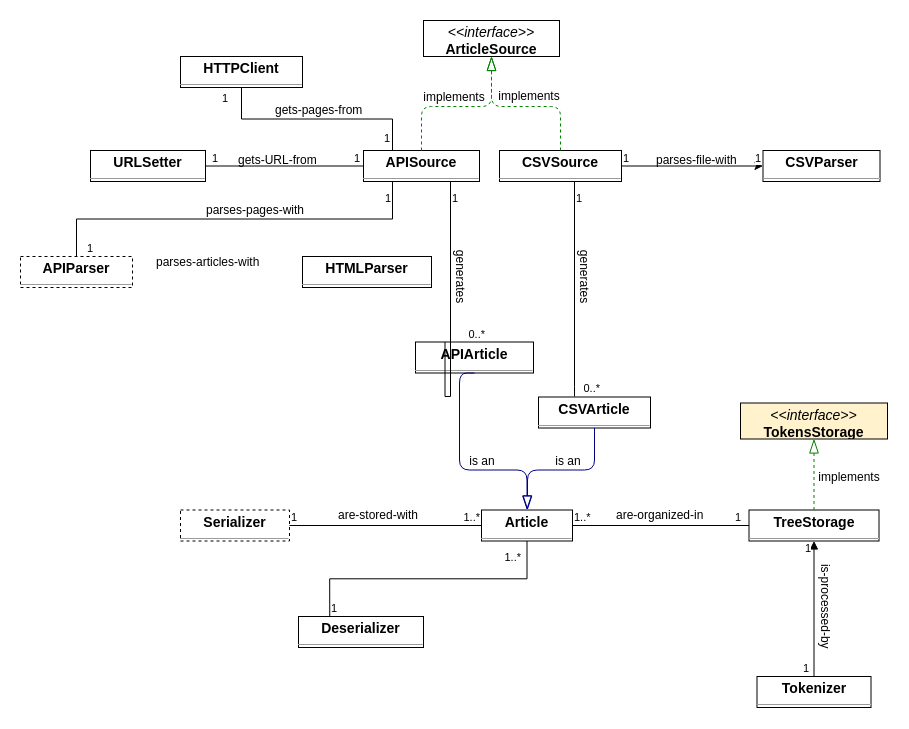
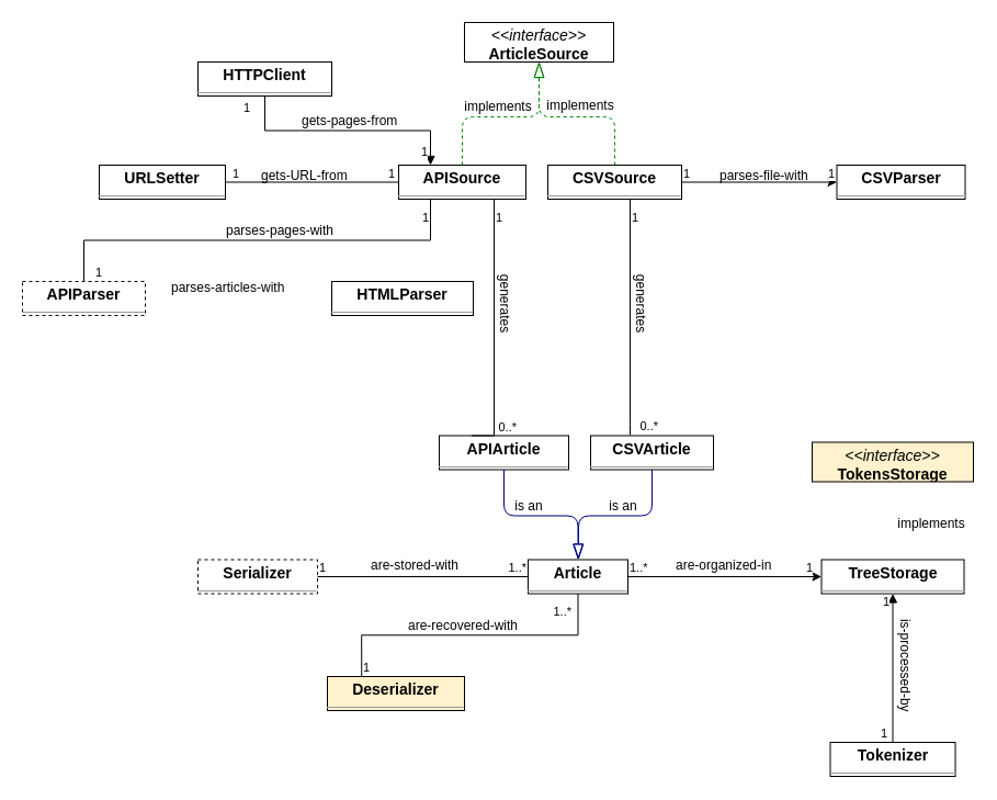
  <mxCell id="0" />
  <mxCell id="1" parent="0" />
  <mxCell id="2" value="&lt;p style=&quot;margin:0px;margin-top:4px;text-align:center;&quot;&gt;&lt;b&gt;CSVArticle&lt;/b&gt;&lt;/p&gt;&lt;hr size=&quot;1&quot;&gt;" style="verticalAlign=top;align=left;overflow=fill;fontSize=14;fontFamily=Helvetica;html=1;rounded=0;shadow=0;comic=0;labelBackgroundColor=none;strokeWidth=1;" parent="1" vertex="1"><mxGeometry x="538" y="396.5" width="112" height="31" as="geometry" /></mxCell>
  <mxCell id="3" value="&lt;p style=&quot;margin:0px;margin-top:4px;text-align:center;&quot;&gt;&lt;b&gt;APIParser&lt;/b&gt;&lt;/p&gt;&lt;hr size=&quot;1&quot;/&gt;" style="verticalAlign=top;align=left;overflow=fill;fontSize=14;fontFamily=Helvetica;html=1;rounded=0;shadow=0;comic=0;labelBackgroundColor=none;strokeWidth=1;dashed=1;" parent="1" vertex="1"><mxGeometry x="20" y="256" width="112" height="31" as="geometry" /></mxCell>
  <mxCell id="4" value="&lt;p style=&quot;margin:0px;margin-top:4px;text-align:center;&quot;&gt;&lt;b&gt;APISource&lt;/b&gt;&lt;/p&gt;&lt;hr size=&quot;1&quot;/&gt;" style="verticalAlign=top;align=left;overflow=fill;fontSize=14;fontFamily=Helvetica;html=1;rounded=0;shadow=0;comic=0;labelBackgroundColor=none;strokeWidth=1;" parent="1" vertex="1"><mxGeometry x="363" y="150" width="116" height="31" as="geometry" /></mxCell>
  <mxCell id="5" value="&lt;p style=&quot;margin:0px;margin-top:4px;text-align:center;&quot;&gt;&lt;b&gt;Article&lt;/b&gt;&lt;/p&gt;&lt;hr size=&quot;1&quot;/&gt;" style="verticalAlign=top;align=left;overflow=fill;fontSize=14;fontFamily=Helvetica;html=1;rounded=0;shadow=0;comic=0;labelBackgroundColor=none;strokeWidth=1;" parent="1" vertex="1"><mxGeometry x="481" y="509.5" width="91" height="31" as="geometry" /></mxCell>
  <mxCell id="6" value="&lt;p style=&quot;margin:0px;margin-top:4px;text-align:center;&quot;&gt;&lt;i&gt;&amp;lt;&amp;lt;interface&amp;gt;&amp;gt;&lt;/i&gt;&lt;br/&gt;&lt;b&gt;ArticleSource&lt;/b&gt;&lt;/p&gt;&lt;hr size=&quot;1&quot;/&gt;" style="verticalAlign=top;align=left;overflow=fill;fontSize=14;fontFamily=Helvetica;html=1;rounded=0;shadow=0;comic=0;labelBackgroundColor=none;strokeWidth=1;" parent="1" vertex="1"><mxGeometry x="423" y="20" width="136" height="36" as="geometry" /></mxCell>
- <mxCell id="7" value="&lt;p style=&quot;margin:0px;margin-top:4px;text-align:center;&quot;&gt;&lt;b&gt;APIArticle&lt;/b&gt;&lt;/p&gt;&lt;hr size=&quot;1&quot;&gt;" style="verticalAlign=top;align=left;overflow=fill;fontSize=14;fontFamily=Helvetica;html=1;rounded=0;shadow=0;comic=0;labelBackgroundColor=none;strokeWidth=1;" parent="1" vertex="1"><mxGeometry x="415" y="341.5" width="118" height="31" as="geometry" /></mxCell>
+ <mxCell id="7" value="&lt;p style=&quot;margin:0px;margin-top:4px;text-align:center;&quot;&gt;&lt;b&gt;APIArticle&lt;/b&gt;&lt;/p&gt;&lt;hr size=&quot;1&quot;&gt;" style="verticalAlign=top;align=left;overflow=fill;fontSize=14;fontFamily=Helvetica;html=1;rounded=0;shadow=0;comic=0;labelBackgroundColor=none;strokeWidth=1;" parent="1" vertex="1"><mxGeometry x="400" y="396.5" width="118" height="31" as="geometry" /></mxCell>
  <mxCell id="8" value="&lt;p style=&quot;margin:0px;margin-top:4px;text-align:center;&quot;&gt;&lt;b&gt;CSVParser&lt;/b&gt;&lt;/p&gt;&lt;hr size=&quot;1&quot;/&gt;" style="verticalAlign=top;align=left;overflow=fill;fontSize=14;fontFamily=Helvetica;html=1;rounded=0;shadow=0;comic=0;labelBackgroundColor=none;strokeWidth=1;" parent="1" vertex="1"><mxGeometry x="762.5" y="150" width="117" height="31" as="geometry" /></mxCell>
  <mxCell id="9" value="&lt;p style=&quot;margin:0px;margin-top:4px;text-align:center;&quot;&gt;&lt;b&gt;CSVSource&lt;/b&gt;&lt;/p&gt;&lt;hr size=&quot;1&quot;/&gt;" style="verticalAlign=top;align=left;overflow=fill;fontSize=14;fontFamily=Helvetica;html=1;rounded=0;shadow=0;comic=0;labelBackgroundColor=none;strokeWidth=1;" parent="1" vertex="1"><mxGeometry x="499" y="150" width="122" height="31" as="geometry" /></mxCell>
- <mxCell id="10" value="&lt;p style=&quot;margin:0px;margin-top:4px;text-align:center;&quot;&gt;&lt;b&gt;Deserializer&lt;/b&gt;&lt;/p&gt;&lt;hr size=&quot;1&quot;/&gt;" style="verticalAlign=top;align=left;overflow=fill;fontSize=14;fontFamily=Helvetica;html=1;rounded=0;shadow=0;comic=0;labelBackgroundColor=none;strokeWidth=1;" parent="1" vertex="1"><mxGeometry x="298" y="616" width="125" height="31" as="geometry" /></mxCell>
+ <mxCell id="10" value="&lt;p style=&quot;margin:0px;margin-top:4px;text-align:center;&quot;&gt;&lt;b&gt;Deserializer&lt;/b&gt;&lt;/p&gt;&lt;hr size=&quot;1&quot;/&gt;" style="verticalAlign=top;align=left;overflow=fill;fontSize=14;fontFamily=Helvetica;html=1;rounded=0;shadow=0;comic=0;labelBackgroundColor=none;strokeWidth=1;fillColor=#fff2cc;" parent="1" vertex="1"><mxGeometry x="298" y="616" width="125" height="31" as="geometry" /></mxCell>
  <mxCell id="11" value="&lt;p style=&quot;margin:0px;margin-top:4px;text-align:center;&quot;&gt;&lt;b&gt;HTMLParser&lt;/b&gt;&lt;/p&gt;&lt;hr size=&quot;1&quot;/&gt;" style="verticalAlign=top;align=left;overflow=fill;fontSize=14;fontFamily=Helvetica;html=1;rounded=0;shadow=0;comic=0;labelBackgroundColor=none;strokeWidth=1;" parent="1" vertex="1"><mxGeometry x="302" y="256" width="129" height="31" as="geometry" /></mxCell>
  <mxCell id="12" value="&lt;p style=&quot;margin:0px;margin-top:4px;text-align:center;&quot;&gt;&lt;b&gt;HTTPClient&lt;/b&gt;&lt;/p&gt;&lt;hr size=&quot;1&quot;/&gt;" style="verticalAlign=top;align=left;overflow=fill;fontSize=14;fontFamily=Helvetica;html=1;rounded=0;shadow=0;comic=0;labelBackgroundColor=none;strokeWidth=1;" parent="1" vertex="1"><mxGeometry x="180" y="56" width="122" height="31" as="geometry" /></mxCell>
  <mxCell id="13" value="&lt;p style=&quot;margin:0px;margin-top:4px;text-align:center;&quot;&gt;&lt;b&gt;Serializer&lt;/b&gt;&lt;/p&gt;&lt;hr size=&quot;1&quot;/&gt;" style="verticalAlign=top;align=left;overflow=fill;fontSize=14;fontFamily=Helvetica;html=1;rounded=0;shadow=0;comic=0;labelBackgroundColor=none;strokeWidth=1;dashed=1;" parent="1" vertex="1"><mxGeometry x="180" y="509.5" width="109" height="31" as="geometry" /></mxCell>
  <mxCell id="14" value="&lt;p style=&quot;margin:0px;margin-top:4px;text-align:center;&quot;&gt;&lt;b&gt;Tokenizer&lt;/b&gt;&lt;/p&gt;&lt;hr size=&quot;1&quot;/&gt;" style="verticalAlign=top;align=left;overflow=fill;fontSize=14;fontFamily=Helvetica;html=1;rounded=0;shadow=0;comic=0;labelBackgroundColor=none;strokeWidth=1;" parent="1" vertex="1"><mxGeometry x="756.5" y="676" width="114" height="31" as="geometry" /></mxCell>
  <mxCell id="15" value="&lt;p style=&quot;margin:0px;margin-top:4px;text-align:center;&quot;&gt;&lt;i&gt;&amp;lt;&amp;lt;interface&amp;gt;&amp;gt;&lt;/i&gt;&lt;br/&gt;&lt;b&gt;TokensStorage&lt;/b&gt;&lt;/p&gt;&lt;hr size=&quot;1&quot;/&gt;" style="verticalAlign=top;align=left;overflow=fill;fontSize=14;fontFamily=Helvetica;html=1;rounded=0;shadow=0;comic=0;labelBackgroundColor=none;strokeWidth=1;fillColor=#fff2cc;" parent="1" vertex="1"><mxGeometry x="740" y="402.5" width="147" height="36" as="geometry" /></mxCell>
  <mxCell id="16" value="&lt;p style=&quot;margin:0px;margin-top:4px;text-align:center;&quot;&gt;&lt;b&gt;TreeStorage&lt;/b&gt;&lt;/p&gt;&lt;hr size=&quot;1&quot;/&gt;" style="verticalAlign=top;align=left;overflow=fill;fontSize=14;fontFamily=Helvetica;html=1;rounded=0;shadow=0;comic=0;labelBackgroundColor=none;strokeWidth=1;" parent="1" vertex="1"><mxGeometry x="748.5" y="509.5" width="130" height="31" as="geometry" /></mxCell>
  <mxCell id="17" value="&lt;p style=&quot;margin:0px;margin-top:4px;text-align:center;&quot;&gt;&lt;b&gt;URLSetter&lt;/b&gt;&lt;/p&gt;&lt;hr size=&quot;1&quot;/&gt;" style="verticalAlign=top;align=left;overflow=fill;fontSize=14;fontFamily=Helvetica;html=1;rounded=0;shadow=0;comic=0;labelBackgroundColor=none;strokeWidth=1;" parent="1" vertex="1"><mxGeometry x="90" y="150" width="115" height="31" as="geometry" /></mxCell>
  <mxCell id="18" value="" style="html=1;rounded=1;edgeStyle=orthogonalEdgeStyle;dashed=0;startArrow=none;endArrow=blockThin;endSize=12;strokeColor=#000082;exitX=0.5;exitY=1;exitDx=0;exitDy=0;endFill=0;" parent="1" source="2" edge="1"><mxGeometry width="50" height="50" relative="1" as="geometry"><Array as="points"><mxPoint x="594" y="469.5" /><mxPoint x="527" y="469.5" /></Array><mxPoint x="527" y="509.5" as="targetPoint" /></mxGeometry></mxCell>
  <mxCell id="19" value="" style="html=1;rounded=1;edgeStyle=orthogonalEdgeStyle;dashed=1;startArrow=none;endArrow=blockThin;endSize=12;strokeColor=#008200;exitX=0.500;exitY=0.002;exitDx=0;exitDy=0;endFill=0;" parent="1" source="4" edge="1"><mxGeometry width="50" height="50" relative="1" as="geometry"><Array as="points"><mxPoint x="421" y="106" /><mxPoint x="491" y="106" /><mxPoint x="491" y="76" /></Array><mxPoint x="491" y="56" as="targetPoint" /></mxGeometry></mxCell>
  <mxCell id="20" value="" style="html=1;rounded=1;edgeStyle=orthogonalEdgeStyle;dashed=0;startArrow=none;endArrow=blockThin;endSize=12;strokeColor=#000082;exitX=0.5;exitY=1;exitDx=0;exitDy=0;entryX=0.5;entryY=0;entryDx=0;entryDy=0;endFill=0;" parent="1" source="7" target="5" edge="1"><mxGeometry width="50" height="50" relative="1" as="geometry"><Array as="points"><mxPoint x="459" y="469.5" /><mxPoint x="527" y="469.5" /></Array></mxGeometry></mxCell>
  <mxCell id="21" value="" style="html=1;rounded=1;edgeStyle=orthogonalEdgeStyle;dashed=1;startArrow=none;endArrow=blockThin;endSize=12;strokeColor=#008200;exitX=0.500;exitY=0.002;exitDx=0;exitDy=0;endFill=0;" parent="1" source="9" edge="1"><mxGeometry width="50" height="50" relative="1" as="geometry"><Array as="points"><mxPoint x="560" y="106" /><mxPoint x="491" y="106" /><mxPoint x="491" y="86" /></Array><mxPoint x="491" y="56" as="targetPoint" /></mxGeometry></mxCell>
- <mxCell id="22" value="" style="html=1;rounded=1;edgeStyle=orthogonalEdgeStyle;dashed=1;startArrow=none;endArrow=blockThin;endSize=12;strokeColor=#008200;exitX=0.500;exitY=0.002;exitDx=0;exitDy=0;entryX=0.500;entryY=1.002;entryDx=0;entryDy=0;endFill=0;" parent="1" source="16" target="15" edge="1"><mxGeometry width="50" height="50" relative="1" as="geometry"><Array as="points" /></mxGeometry></mxCell>
  <mxCell id="23" value="is an" style="text;html=1;strokeColor=none;fillColor=none;align=center;verticalAlign=middle;whiteSpace=wrap;rounded=0;" parent="1" vertex="1"><mxGeometry x="467" y="450.5" width="30" height="20" as="geometry" /></mxCell>
  <mxCell id="24" value="is an" style="text;html=1;strokeColor=none;fillColor=none;align=center;verticalAlign=middle;whiteSpace=wrap;rounded=0;" parent="1" vertex="1"><mxGeometry x="553" y="450.5" width="30" height="20" as="geometry" /></mxCell>
  <mxCell id="25" value="implements" style="text;html=1;strokeColor=none;fillColor=none;align=center;verticalAlign=middle;whiteSpace=wrap;rounded=0;" parent="1" vertex="1"><mxGeometry x="424" y="87" width="60" height="20" as="geometry" /></mxCell>
  <mxCell id="26" value="implements" style="text;html=1;strokeColor=none;fillColor=none;align=center;verticalAlign=middle;whiteSpace=wrap;rounded=0;" parent="1" vertex="1"><mxGeometry x="499" width="60" height="20" as="geometry" y="86" /></mxCell>
  <mxCell id="27" value="implements" style="text;html=1;strokeColor=none;fillColor=none;align=center;verticalAlign=middle;whiteSpace=wrap;rounded=0;" parent="1" vertex="1"><mxGeometry x="818.5" y="466.5" width="60" height="20" as="geometry" /></mxCell>
- <mxCell id="28" value="" style="endArrow=none;html=1;edgeStyle=orthogonalEdgeStyle;rounded=0;exitX=0.5;exitY=1;exitDx=0;exitDy=0;entryX=0.25;entryY=0;entryDx=0;entryDy=0;" parent="1" source="12" target="4" edge="1"><mxGeometry relative="1" as="geometry"><mxPoint x="250" y="186" as="sourcePoint" /><mxPoint x="410" y="186" as="targetPoint" /></mxGeometry></mxCell>
+ <mxCell id="28" value="" style="endArrow=block;html=1;edgeStyle=orthogonalEdgeStyle;rounded=0;exitX=0.5;exitY=1;exitDx=0;exitDy=0;entryX=0.25;entryY=0;entryDx=0;entryDy=0;" parent="1" source="12" target="4" edge="1"><mxGeometry relative="1" as="geometry"><mxPoint x="250" y="186" as="sourcePoint" /><mxPoint x="410" y="186" as="targetPoint" /></mxGeometry></mxCell>
  <mxCell id="29" value="1" style="edgeLabel;resizable=0;html=1;align=left;verticalAlign=bottom;" parent="28" connectable="0" vertex="1"><mxGeometry x="-1" relative="1" as="geometry"><mxPoint x="-21" y="19" as="offset" /></mxGeometry></mxCell>
  <mxCell id="30" value="1" style="edgeLabel;resizable=0;html=1;align=right;verticalAlign=bottom;" parent="28" connectable="0" vertex="1"><mxGeometry x="1" relative="1" as="geometry"><mxPoint x="-2" y="-4" as="offset" /></mxGeometry></mxCell>
  <mxCell id="31" value="gets-pages-from" style="text;strokeColor=none;fillColor=none;align=left;verticalAlign=top;spacingLeft=4;spacingRight=4;overflow=hidden;rotatable=0;points=[[0,0.5],[1,0.5]];portConstraint=eastwest;whiteSpace=wrap;html=1;" parent="1" vertex="1"><mxGeometry x="269" y="96" width="111" height="26" as="geometry" /></mxCell>
  <mxCell id="32" value="" style="endArrow=none;html=1;edgeStyle=orthogonalEdgeStyle;rounded=0;entryX=0;entryY=0.5;entryDx=0;entryDy=0;exitX=1;exitY=0.5;exitDx=0;exitDy=0;" parent="1" source="17" target="4" edge="1"><mxGeometry relative="1" as="geometry"><mxPoint x="220" y="166" as="sourcePoint" /><mxPoint x="360" y="165" as="targetPoint" /></mxGeometry></mxCell>
  <mxCell id="33" value="1" style="edgeLabel;resizable=0;html=1;align=left;verticalAlign=bottom;" parent="32" connectable="0" vertex="1"><mxGeometry x="-1" relative="1" as="geometry"><mxPoint x="5" as="offset" /></mxGeometry></mxCell>
  <mxCell id="34" value="1" style="edgeLabel;resizable=0;html=1;align=right;verticalAlign=bottom;" parent="32" connectable="0" vertex="1"><mxGeometry x="1" relative="1" as="geometry"><mxPoint x="-3" as="offset" /></mxGeometry></mxCell>
  <mxCell id="35" value="gets-URL-from" style="text;strokeColor=none;fillColor=none;align=left;verticalAlign=top;spacingLeft=4;spacingRight=4;overflow=hidden;rotatable=0;points=[[0,0.5],[1,0.5]];portConstraint=eastwest;whiteSpace=wrap;html=1;" parent="1" vertex="1"><mxGeometry x="232" y="146" width="100" height="26" as="geometry" /></mxCell>
  <mxCell id="36" value="" style="endArrow=none;html=1;edgeStyle=orthogonalEdgeStyle;rounded=0;exitX=0.5;exitY=0;exitDx=0;exitDy=0;entryX=0.25;entryY=1;entryDx=0;entryDy=0;" parent="1" source="3" target="4" edge="1"><mxGeometry relative="1" as="geometry"><mxPoint x="210" y="226" as="sourcePoint" /><mxPoint x="370" y="226" as="targetPoint" /></mxGeometry></mxCell>
  <mxCell id="37" value="1" style="edgeLabel;resizable=0;html=1;align=left;verticalAlign=bottom;" parent="36" connectable="0" vertex="1"><mxGeometry x="-1" relative="1" as="geometry"><mxPoint x="9" as="offset" /></mxGeometry></mxCell>
  <mxCell id="38" value="1" style="edgeLabel;resizable=0;html=1;align=right;verticalAlign=bottom;" parent="36" connectable="0" vertex="1"><mxGeometry x="1" relative="1" as="geometry"><mxPoint x="-1" y="25" as="offset" /></mxGeometry></mxCell>
  <mxCell id="39" value="parses-pages-with" style="text;strokeColor=none;fillColor=none;align=left;verticalAlign=top;spacingLeft=4;spacingRight=4;overflow=hidden;rotatable=0;points=[[0,0.5],[1,0.5]];portConstraint=eastwest;whiteSpace=wrap;html=1;" parent="1" vertex="1"><mxGeometry x="200" y="196" width="120" height="30" as="geometry" /></mxCell>
  <mxCell id="40" value="parses-articles-with" style="text;strokeColor=none;fillColor=none;align=left;verticalAlign=top;spacingLeft=4;spacingRight=4;overflow=hidden;rotatable=0;points=[[0,0.5],[1,0.5]];portConstraint=eastwest;whiteSpace=wrap;html=1;" parent="1" vertex="1"><mxGeometry x="150" y="247.5" width="120" height="26" as="geometry" /></mxCell>
  <mxCell id="41" value="" style="endArrow=classic;html=1;edgeStyle=orthogonalEdgeStyle;rounded=0;exitX=1;exitY=0.5;exitDx=0;exitDy=0;entryX=0;entryY=0.5;entryDx=0;entryDy=0;" parent="1" source="9" target="8" edge="1"><mxGeometry relative="1" as="geometry"><mxPoint x="621" y="216" as="sourcePoint" /><mxPoint x="781" y="216" as="targetPoint" /></mxGeometry></mxCell>
  <mxCell id="42" value="1" style="edgeLabel;resizable=0;html=1;align=left;verticalAlign=bottom;" parent="41" connectable="0" vertex="1"><mxGeometry x="-1" relative="1" as="geometry" /></mxCell>
  <mxCell id="43" value="1" style="edgeLabel;resizable=0;html=1;align=right;verticalAlign=bottom;" parent="41" connectable="0" vertex="1"><mxGeometry x="1" relative="1" as="geometry"><mxPoint x="-2" as="offset" /></mxGeometry></mxCell>
  <mxCell id="44" value="parses-file-with" style="text;strokeColor=none;fillColor=none;align=left;verticalAlign=top;spacingLeft=4;spacingRight=4;overflow=hidden;rotatable=0;points=[[0,0.5],[1,0.5]];portConstraint=eastwest;whiteSpace=wrap;html=1;" parent="1" vertex="1"><mxGeometry x="650" y="146" width="100" height="26" as="geometry" /></mxCell>
  <mxCell id="45" value="" style="endArrow=none;html=1;edgeStyle=orthogonalEdgeStyle;rounded=0;exitX=0.75;exitY=1;exitDx=0;exitDy=0;entryX=0.25;entryY=0;entryDx=0;entryDy=0;" parent="1" source="4" target="7" edge="1"><mxGeometry relative="1" as="geometry"><mxPoint x="458.69" y="186" as="sourcePoint" /><mxPoint x="458.69" y="382" as="targetPoint" /><Array as="points"><mxPoint x="450" y="396" /></Array></mxGeometry></mxCell>
  <mxCell id="46" value="&lt;font style=&quot;font-size: 11px;&quot;&gt;1&lt;/font&gt;" style="edgeLabel;resizable=0;html=1;align=left;verticalAlign=bottom;" parent="45" connectable="0" vertex="1"><mxGeometry x="-1" relative="1" as="geometry"><mxPoint y="25" as="offset" /></mxGeometry></mxCell>
  <mxCell id="47" value="&lt;font style=&quot;font-size: 11px;&quot;&gt;0..*&lt;/font&gt;" style="edgeLabel;resizable=0;html=1;align=right;verticalAlign=bottom;" parent="45" connectable="0" vertex="1"><mxGeometry x="1" relative="1" as="geometry"><mxPoint x="41" as="offset" /></mxGeometry></mxCell>
  <mxCell id="48" value="&lt;span style=&quot;font-weight: normal;&quot;&gt;&lt;font style=&quot;font-size: 12px;&quot;&gt;generates&lt;/font&gt;&lt;/span&gt;" style="text;strokeColor=none;fillColor=none;html=1;fontSize=24;fontStyle=1;verticalAlign=middle;align=center;rotation=90;" parent="1" vertex="1"><mxGeometry x="429" y="266" width="70" height="20" as="geometry" /></mxCell>
  <mxCell id="49" value="" style="endArrow=none;html=1;edgeStyle=orthogonalEdgeStyle;rounded=0;exitX=0.75;exitY=1;exitDx=0;exitDy=0;" parent="1" edge="1"><mxGeometry relative="1" as="geometry"><mxPoint x="574" y="181" as="sourcePoint" /><mxPoint x="574" y="396" as="targetPoint" /><Array as="points"><mxPoint x="574" y="386" /></Array></mxGeometry></mxCell>
  <mxCell id="50" value="&lt;font style=&quot;font-size: 11px;&quot;&gt;1&lt;/font&gt;" style="edgeLabel;resizable=0;html=1;align=left;verticalAlign=bottom;" parent="49" connectable="0" vertex="1"><mxGeometry x="-1" relative="1" as="geometry"><mxPoint y="25" as="offset" /></mxGeometry></mxCell>
  <mxCell id="51" value="&lt;font style=&quot;font-size: 11px;&quot;&gt;0..*&lt;/font&gt;" style="edgeLabel;resizable=0;html=1;align=right;verticalAlign=bottom;" parent="49" connectable="0" vertex="1"><mxGeometry x="1" relative="1" as="geometry"><mxPoint x="26" as="offset" /></mxGeometry></mxCell>
  <mxCell id="52" value="&lt;span style=&quot;font-weight: normal;&quot;&gt;&lt;font style=&quot;font-size: 12px;&quot;&gt;generates&lt;/font&gt;&lt;/span&gt;" style="text;strokeColor=none;fillColor=none;html=1;fontSize=24;fontStyle=1;verticalAlign=middle;align=center;rotation=90;" parent="1" vertex="1"><mxGeometry x="553" y="266" width="70" height="20" as="geometry" /></mxCell>
  <mxCell id="53" value="" style="endArrow=none;html=1;edgeStyle=orthogonalEdgeStyle;rounded=0;exitX=1;exitY=0.5;exitDx=0;exitDy=0;entryX=0;entryY=0.5;entryDx=0;entryDy=0;" parent="1" source="13" target="5" edge="1"><mxGeometry relative="1" as="geometry"><mxPoint x="430" y="476" as="sourcePoint" /><mxPoint x="590" y="476" as="targetPoint" /></mxGeometry></mxCell>
  <mxCell id="54" value="1" style="edgeLabel;resizable=0;html=1;align=left;verticalAlign=bottom;" parent="53" connectable="0" vertex="1"><mxGeometry x="-1" relative="1" as="geometry" /></mxCell>
  <mxCell id="55" value="1..*" style="edgeLabel;resizable=0;html=1;align=right;verticalAlign=bottom;" parent="53" connectable="0" vertex="1"><mxGeometry x="1" relative="1" as="geometry"><mxPoint x="-1" as="offset" /></mxGeometry></mxCell>
  <mxCell id="56" value="are-stored-with" style="text;strokeColor=none;fillColor=none;align=left;verticalAlign=top;spacingLeft=4;spacingRight=4;overflow=hidden;rotatable=0;points=[[0,0.5],[1,0.5]];portConstraint=eastwest;whiteSpace=wrap;html=1;" parent="1" vertex="1"><mxGeometry x="332" y="501" width="110" height="26" as="geometry" /></mxCell>
  <mxCell id="57" value="" style="endArrow=none;html=1;edgeStyle=orthogonalEdgeStyle;rounded=0;exitX=0.25;exitY=0;exitDx=0;exitDy=0;entryX=0.5;entryY=1;entryDx=0;entryDy=0;" parent="1" source="10" target="5" edge="1"><mxGeometry relative="1" as="geometry"><mxPoint x="360" y="476" as="sourcePoint" /><mxPoint x="520" y="476" as="targetPoint" /></mxGeometry></mxCell>
  <mxCell id="58" value="1" style="edgeLabel;resizable=0;html=1;align=left;verticalAlign=bottom;" parent="57" connectable="0" vertex="1"><mxGeometry x="-1" relative="1" as="geometry" /></mxCell>
  <mxCell id="59" value="1..*" style="edgeLabel;resizable=0;html=1;align=right;verticalAlign=bottom;" parent="57" connectable="0" vertex="1"><mxGeometry x="1" relative="1" as="geometry"><mxPoint x="-6" y="25" as="offset" /></mxGeometry></mxCell>
- <mxCell id="61" value="" style="endArrow=none;html=1;edgeStyle=orthogonalEdgeStyle;rounded=0;exitX=1;exitY=0.5;exitDx=0;exitDy=0;entryX=0;entryY=0.5;entryDx=0;entryDy=0;" parent="1" source="5" target="16" edge="1"><mxGeometry relative="1" as="geometry"><mxPoint x="583" y="527" as="sourcePoint" /><mxPoint x="743" y="527" as="targetPoint" /></mxGeometry></mxCell>
+ <mxCell id="60" value="are-recovered-with" style="text;strokeColor=none;fillColor=none;align=left;verticalAlign=top;spacingLeft=4;spacingRight=4;overflow=hidden;rotatable=0;points=[[0,0.5],[1,0.5]];portConstraint=eastwest;whiteSpace=wrap;html=1;" parent="1" vertex="1"><mxGeometry x="366" y="556" width="124" height="26" as="geometry" /></mxCell>
+ <mxCell id="61" value="" style="endArrow=classic;html=1;edgeStyle=orthogonalEdgeStyle;rounded=0;exitX=1;exitY=0.5;exitDx=0;exitDy=0;entryX=0;entryY=0.5;entryDx=0;entryDy=0;" parent="1" source="5" target="16" edge="1"><mxGeometry relative="1" as="geometry"><mxPoint x="583" y="527" as="sourcePoint" /><mxPoint x="743" y="527" as="targetPoint" /></mxGeometry></mxCell>
  <mxCell id="62" value="1..*" style="edgeLabel;resizable=0;html=1;align=left;verticalAlign=bottom;" parent="61" connectable="0" vertex="1"><mxGeometry x="-1" relative="1" as="geometry" /></mxCell>
  <mxCell id="63" value="1" style="edgeLabel;resizable=0;html=1;align=right;verticalAlign=bottom;" parent="61" connectable="0" vertex="1"><mxGeometry x="1" relative="1" as="geometry"><mxPoint x="-8" as="offset" /></mxGeometry></mxCell>
  <mxCell id="64" value="are-organized-in" style="text;strokeColor=none;fillColor=none;align=left;verticalAlign=top;spacingLeft=4;spacingRight=4;overflow=hidden;rotatable=0;points=[[0,0.5],[1,0.5]];portConstraint=eastwest;whiteSpace=wrap;html=1;" parent="1" vertex="1"><mxGeometry x="610" y="501" width="124" height="26" as="geometry" /></mxCell>
  <mxCell id="65" value="" style="endArrow=block;html=1;edgeStyle=orthogonalEdgeStyle;rounded=0;exitX=0.5;exitY=0;exitDx=0;exitDy=0;entryX=0.5;entryY=1;entryDx=0;entryDy=0;" parent="1" source="14" target="16" edge="1"><mxGeometry relative="1" as="geometry"><mxPoint x="650" y="576" as="sourcePoint" /><mxPoint x="810" y="576" as="targetPoint" /></mxGeometry></mxCell>
  <mxCell id="66" value="1" style="edgeLabel;resizable=0;html=1;align=left;verticalAlign=bottom;" parent="65" connectable="0" vertex="1"><mxGeometry x="-1" relative="1" as="geometry"><mxPoint x="-13" as="offset" /></mxGeometry></mxCell>
  <mxCell id="67" value="1" style="edgeLabel;resizable=0;html=1;align=right;verticalAlign=bottom;" parent="65" connectable="0" vertex="1"><mxGeometry x="1" relative="1" as="geometry"><mxPoint x="-3" y="16" as="offset" /></mxGeometry></mxCell>
  <mxCell id="68" value="is-processed-by" style="text;html=1;strokeColor=none;fillColor=none;align=center;verticalAlign=middle;whiteSpace=wrap;rounded=0;rotation=90;" parent="1" vertex="1"><mxGeometry x="780" y="596" width="90.5" height="20" as="geometry" /></mxCell>
